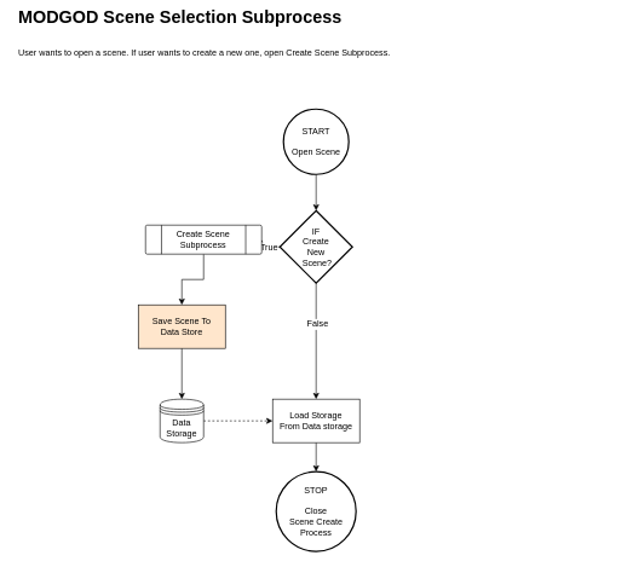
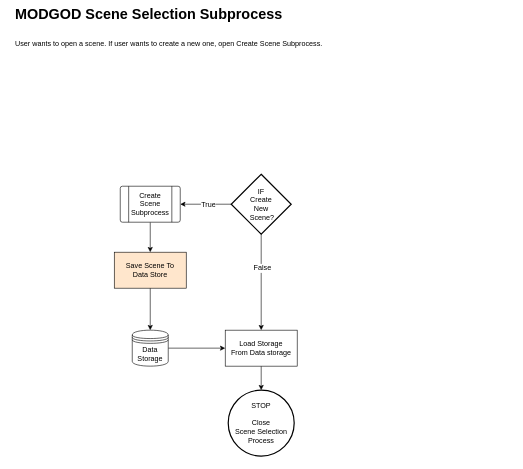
  <mxCell id="0" />
  <mxCell id="1" parent="0" />
- <mxCell id="2" style="edgeStyle=orthogonalEdgeStyle;rounded=0;orthogonalLoop=1;jettySize=auto;html=1;entryX=0.5;entryY=0;entryDx=0;entryDy=0;entryPerimeter=0;" parent="1" source="3" target="9" edge="1"><mxGeometry relative="1" as="geometry"><mxPoint x="425" y="270" as="targetPoint" /></mxGeometry></mxCell>
- <mxCell id="3" value="START&lt;br&gt;&lt;br&gt;Open Scene" style="strokeWidth=2;html=1;shape=mxgraph.flowchart.start_2;whiteSpace=wrap;" parent="1" vertex="1"><mxGeometry x="390" y="150" width="90" height="90" as="geometry" /></mxCell>
- <mxCell id="4" value="STOP&lt;br&gt;&lt;br&gt;Close&lt;br&gt;Scene Create&lt;br&gt;Process" style="strokeWidth=2;html=1;shape=mxgraph.flowchart.start_2;whiteSpace=wrap;" parent="1" vertex="1"><mxGeometry x="380" y="650" width="110" height="110" as="geometry" /></mxCell>
+ <mxCell id="4" value="STOP&lt;br&gt;&lt;br&gt;Close&lt;br&gt;Scene Selection&lt;br&gt;Process" style="strokeWidth=2;html=1;shape=mxgraph.flowchart.start_2;whiteSpace=wrap;" parent="1" vertex="1"><mxGeometry x="380" y="650" width="110" height="110" as="geometry" /></mxCell>
  <mxCell id="5" style="edgeStyle=orthogonalEdgeStyle;rounded=0;orthogonalLoop=1;jettySize=auto;html=1;exitX=0.5;exitY=1;exitDx=0;exitDy=0;exitPerimeter=0;fontSize=12;entryX=0.5;entryY=0;entryDx=0;entryDy=0;" parent="1" source="9" target="11" edge="1"><mxGeometry relative="1" as="geometry"><mxPoint x="425" y="420" as="targetPoint" /></mxGeometry></mxCell>
  <mxCell id="6" value="False" style="edgeLabel;html=1;align=center;verticalAlign=middle;resizable=0;points=[];fontSize=12;" parent="5" vertex="1" connectable="0"><mxGeometry x="-0.298" y="1" relative="1" as="geometry"><mxPoint as="offset" /></mxGeometry></mxCell>
  <mxCell id="7" style="edgeStyle=orthogonalEdgeStyle;rounded=0;orthogonalLoop=1;jettySize=auto;html=1;exitX=0;exitY=0.5;exitDx=0;exitDy=0;exitPerimeter=0;entryX=1;entryY=0.5;entryDx=0;entryDy=0;fontSize=12;" parent="1" source="9" target="15" edge="1"><mxGeometry relative="1" as="geometry" /></mxCell>
  <mxCell id="8" value="True" style="edgeLabel;html=1;align=center;verticalAlign=middle;resizable=0;points=[];fontSize=12;" parent="7" vertex="1" connectable="0"><mxGeometry x="-0.093" relative="1" as="geometry"><mxPoint as="offset" /></mxGeometry></mxCell>
  <mxCell id="9" value="IF&lt;br&gt;Create&lt;br&gt;New&lt;br&gt;&amp;nbsp;Scene?" style="strokeWidth=2;html=1;shape=mxgraph.flowchart.decision;whiteSpace=wrap;" parent="1" vertex="1"><mxGeometry x="385" y="290" width="100" height="100" as="geometry" /></mxCell>
  <mxCell id="10" style="edgeStyle=orthogonalEdgeStyle;rounded=0;orthogonalLoop=1;jettySize=auto;html=1;exitX=0.5;exitY=1;exitDx=0;exitDy=0;fontSize=12;" parent="1" source="11" target="4" edge="1"><mxGeometry relative="1" as="geometry" /></mxCell>
  <mxCell id="11" value="Load Storage&lt;br&gt;From Data storage" style="rounded=0;whiteSpace=wrap;html=1;fontSize=12;" parent="1" vertex="1"><mxGeometry x="375" y="550" width="120" height="60" as="geometry" /></mxCell>
- <mxCell id="12" style="edgeStyle=orthogonalEdgeStyle;rounded=0;orthogonalLoop=1;jettySize=auto;html=1;exitX=1;exitY=0.5;exitDx=0;exitDy=0;entryX=0;entryY=0.5;entryDx=0;entryDy=0;fontSize=12;dashed=1;" parent="1" source="13" target="11" edge="1"><mxGeometry relative="1" as="geometry" /></mxCell>
+ <mxCell id="12" style="edgeStyle=orthogonalEdgeStyle;rounded=0;orthogonalLoop=1;jettySize=auto;html=1;exitX=1;exitY=0.5;exitDx=0;exitDy=0;entryX=0;entryY=0.5;entryDx=0;entryDy=0;fontSize=12;" parent="1" source="13" target="11" edge="1"><mxGeometry relative="1" as="geometry" /></mxCell>
  <mxCell id="13" value="Data&lt;br&gt;Storage" style="shape=datastore;whiteSpace=wrap;html=1;fontSize=12;" parent="1" vertex="1"><mxGeometry x="220" y="550" width="60" height="60" as="geometry" /></mxCell>
  <mxCell id="14" style="edgeStyle=orthogonalEdgeStyle;rounded=0;orthogonalLoop=1;jettySize=auto;html=1;exitX=0.5;exitY=1;exitDx=0;exitDy=0;fontSize=12;" parent="1" source="15" target="17" edge="1"><mxGeometry relative="1" as="geometry" /></mxCell>
- <mxCell id="15" value="Create Scene&lt;br&gt;Subprocess" style="verticalLabelPosition=middle;verticalAlign=middle;html=1;shape=process;whiteSpace=wrap;rounded=1;size=0.14;arcSize=6;fontSize=12;labelPosition=center;align=center;" parent="1" vertex="1"><mxGeometry x="200" y="310" width="160" height="40" as="geometry" /></mxCell>
+ <mxCell id="15" value="Create Scene&lt;br&gt;Subprocess" style="verticalLabelPosition=middle;verticalAlign=middle;html=1;shape=process;whiteSpace=wrap;rounded=1;size=0.14;arcSize=6;fontSize=12;labelPosition=center;align=center;" parent="1" vertex="1"><mxGeometry x="200" y="310" width="100" height="60" as="geometry" /></mxCell>
  <mxCell id="16" style="edgeStyle=orthogonalEdgeStyle;rounded=0;orthogonalLoop=1;jettySize=auto;html=1;fontSize=12;" parent="1" source="17" target="13" edge="1"><mxGeometry relative="1" as="geometry" /></mxCell>
  <mxCell id="17" value="Save Scene To&lt;br&gt;Data Store" style="rounded=0;whiteSpace=wrap;html=1;fontSize=12;fillColor=#ffe6cc;" parent="1" vertex="1"><mxGeometry x="190" y="420" width="120" height="60" as="geometry" /></mxCell>
  <mxCell id="18" value="&lt;span style=&quot;font-size: 24px;&quot;&gt;&lt;b&gt;MODGOD Scene Selection Subprocess&lt;/b&gt;&lt;/span&gt;&lt;h1&gt;&lt;span style=&quot;background-color: initial; font-size: 12px; font-weight: normal;&quot;&gt;User wants to open a scene. If user wants to create a new one, open Create Scene Subprocess.&lt;/span&gt;&lt;br&gt;&lt;/h1&gt;" style="text;html=1;strokeColor=none;fillColor=none;spacing=5;spacingTop=-20;whiteSpace=wrap;overflow=hidden;rounded=0;" vertex="1" parent="1"><mxGeometry x="20" y="20" width="830" height="120" as="geometry" /></mxCell>
